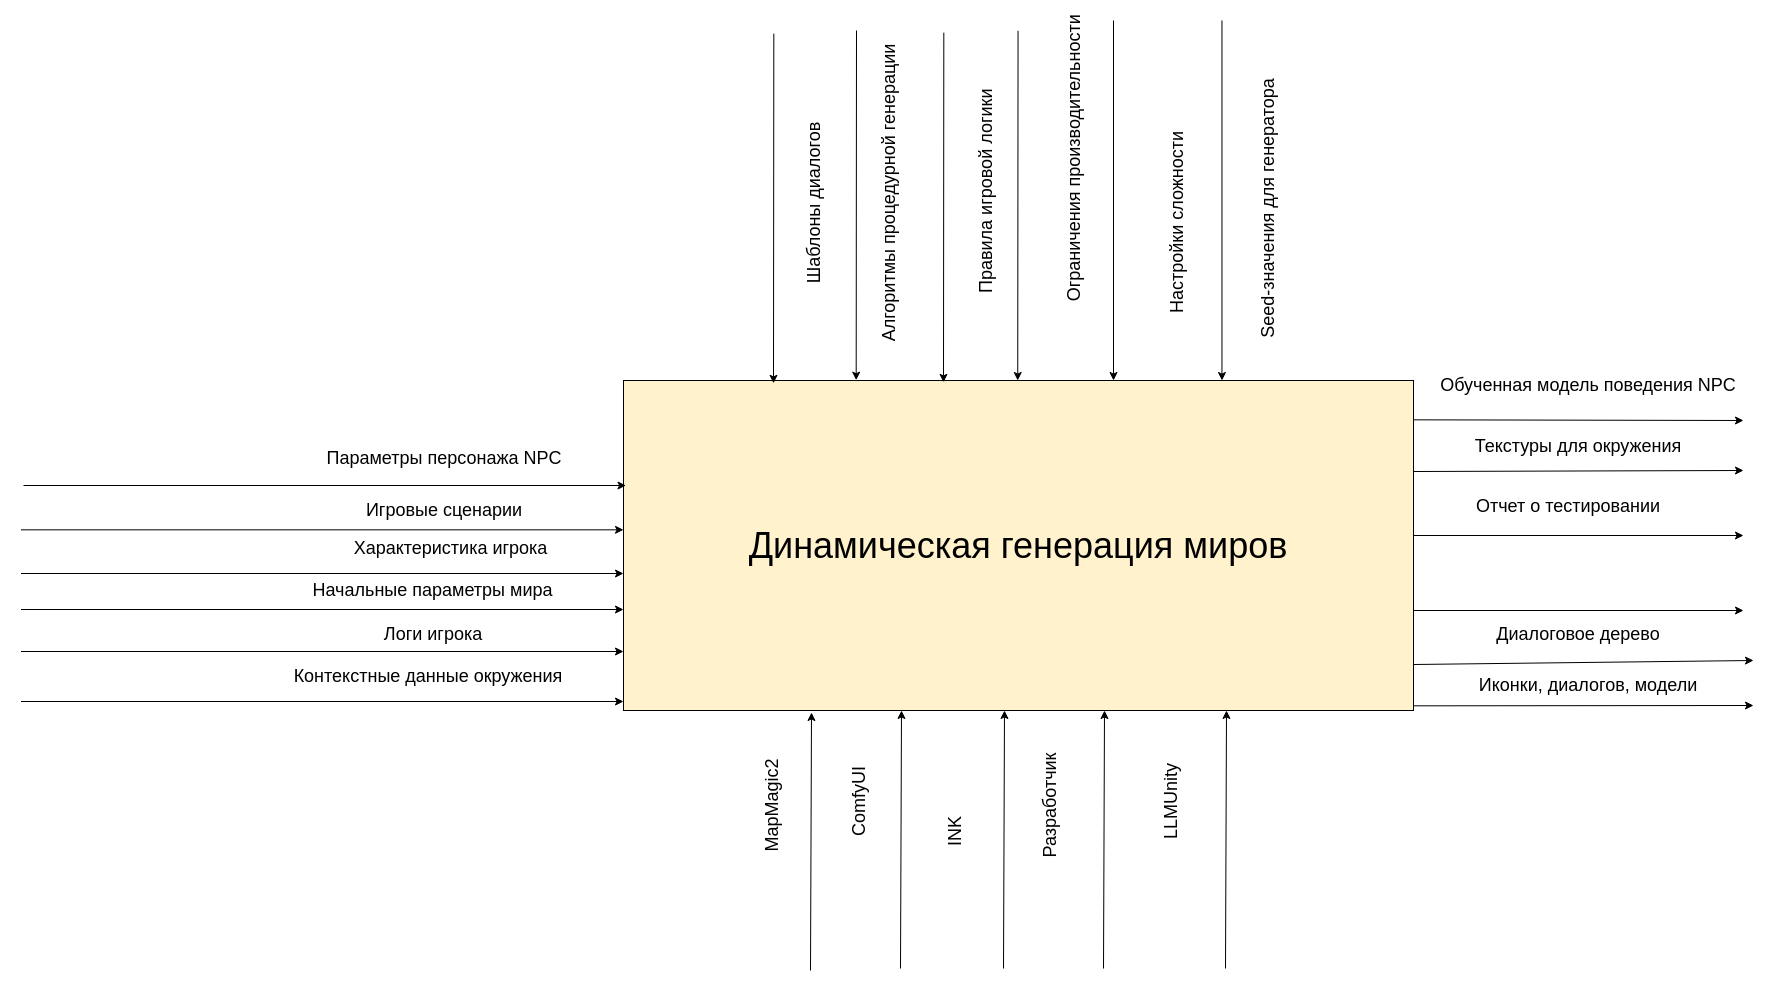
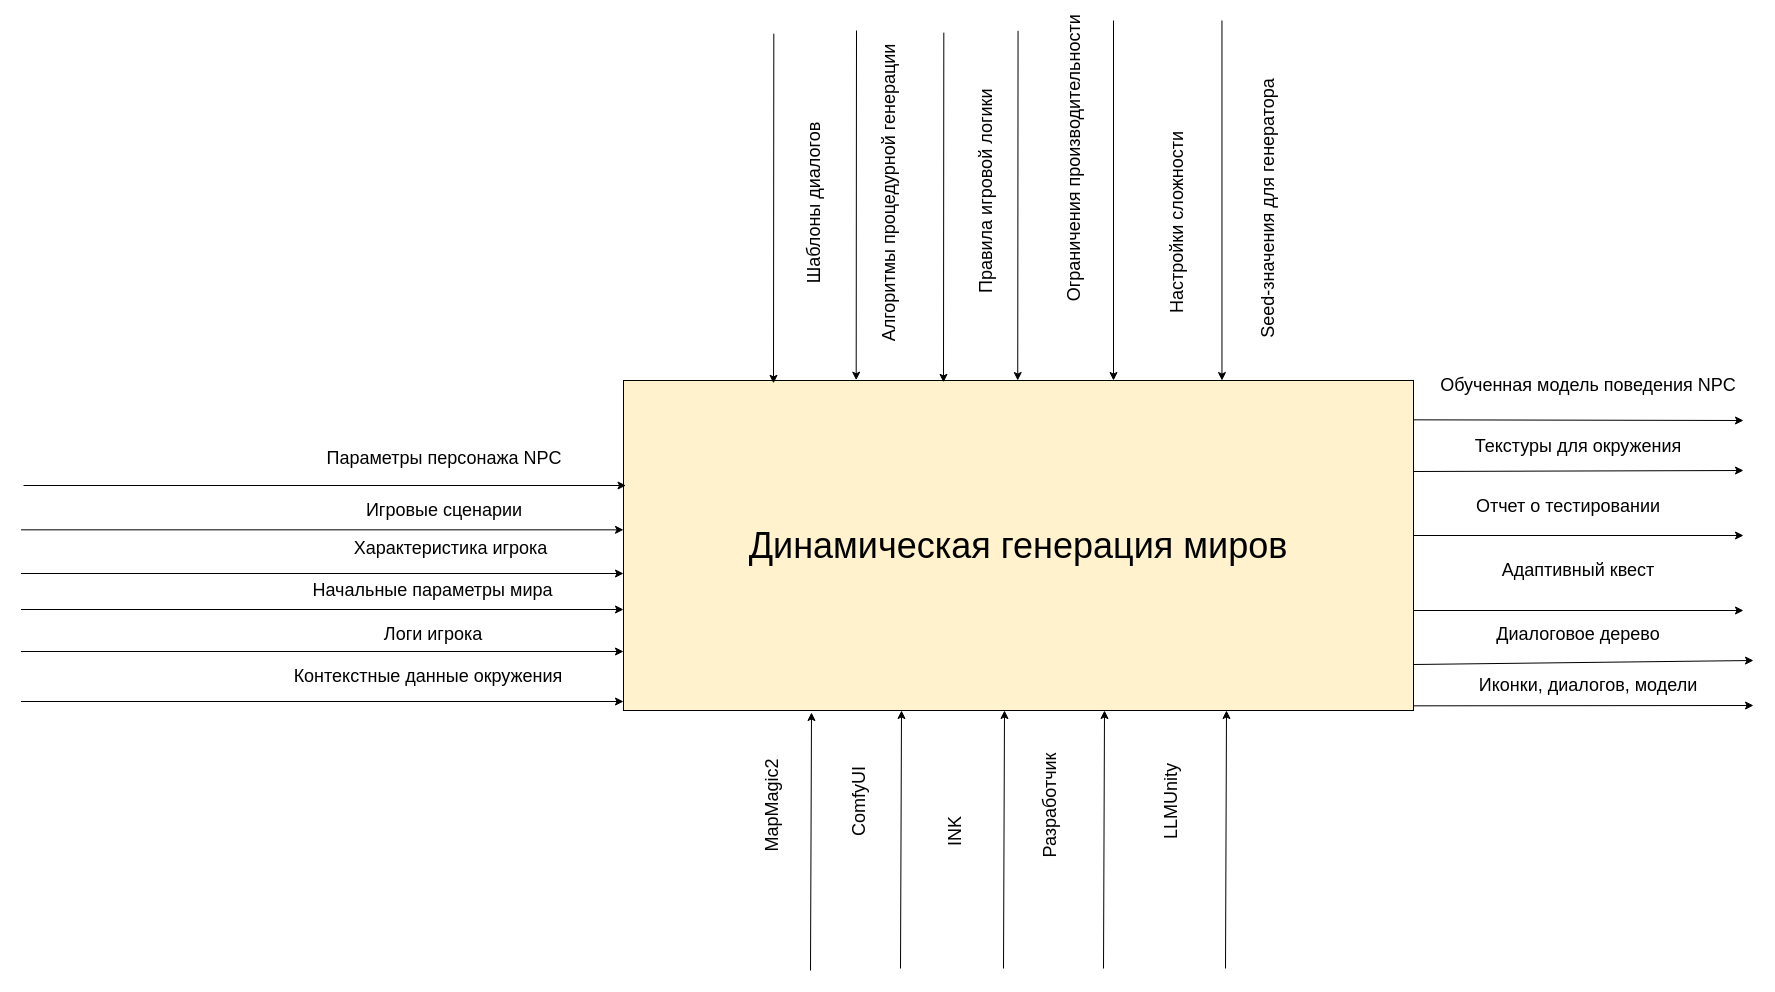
  <mxCell id="0" />
  <mxCell id="1" parent="0" />
  <mxCell id="2" value="&lt;font style=&quot;font-size: 36px;&quot;&gt;Динамическая генерация миров&lt;/font&gt;" style="rounded=0;whiteSpace=wrap;html=1;fillColor=#fff2cc;" parent="1" vertex="1"><mxGeometry x="623" y="380" width="790" height="330" as="geometry" /></mxCell>
  <mxCell id="3" value="&lt;font style=&quot;font-size: 18px;&quot;&gt;Ограничения производительности&lt;/font&gt;" style="text;html=1;align=center;verticalAlign=middle;whiteSpace=wrap;rounded=0;rotation=-90;" parent="1" vertex="1"><mxGeometry x="917.25" y="142.75" width="313.5" height="30" as="geometry" /></mxCell>
  <mxCell id="4" value="&lt;font style=&quot;font-size: 18px;&quot;&gt;Настройки сложности&lt;/font&gt;" style="text;html=1;align=center;verticalAlign=middle;whiteSpace=wrap;rounded=0;rotation=-90;" parent="1" vertex="1"><mxGeometry x="1036.5" y="207.5" width="279" height="30" as="geometry" /></mxCell>
  <mxCell id="5" value="" style="endArrow=classic;html=1;rounded=0;entryX=0.192;entryY=-0.001;entryDx=0;entryDy=0;entryPerimeter=0;" parent="1" edge="1"><mxGeometry width="50" height="50" relative="1" as="geometry"><mxPoint x="856" y="30" as="sourcePoint" /><mxPoint x="855.68" y="379.67" as="targetPoint" /></mxGeometry></mxCell>
  <mxCell id="6" value="&lt;font style=&quot;font-size: 18px;&quot;&gt;Шаблоны диалогов&lt;/font&gt;" style="text;html=1;align=center;verticalAlign=middle;whiteSpace=wrap;rounded=0;rotation=-90;" parent="1" vertex="1"><mxGeometry x="723" y="177.5" width="180" height="50" as="geometry" /></mxCell>
  <mxCell id="7" value="&lt;font style=&quot;font-size: 18px;&quot;&gt;Игровые сценарии&lt;/font&gt;" style="text;html=1;align=center;verticalAlign=middle;whiteSpace=wrap;rounded=0;" parent="1" vertex="1"><mxGeometry x="353.5" y="485" width="180" height="50" as="geometry" /></mxCell>
  <mxCell id="8" value="&lt;font style=&quot;font-size: 18px;&quot;&gt;Алгоритмы процедурной генерации&lt;/font&gt;" style="text;html=1;align=center;verticalAlign=middle;whiteSpace=wrap;rounded=0;rotation=-90;" parent="1" vertex="1"><mxGeometry x="736" y="177.5" width="305" height="30" as="geometry" /></mxCell>
  <mxCell id="9" value="&lt;font style=&quot;font-size: 18px;&quot;&gt;Правила игровой логики&lt;/font&gt;" style="text;html=1;align=center;verticalAlign=middle;whiteSpace=wrap;rounded=0;rotation=-90;" parent="1" vertex="1"><mxGeometry x="868.25" y="175.75" width="235.5" height="30" as="geometry" /></mxCell>
  <mxCell id="10" value="&lt;font style=&quot;font-size: 18px;&quot;&gt;Seed-значения для генератора&lt;/font&gt;" style="text;whiteSpace=wrap;html=1;align=center;rotation=-90;" parent="1" vertex="1"><mxGeometry x="1131" y="183" width="290" height="50" as="geometry" /></mxCell>
  <mxCell id="11" value="&lt;font style=&quot;font-size: 18px;&quot;&gt;Характеристика игрока&lt;/font&gt;" style="text;html=1;align=center;verticalAlign=middle;whiteSpace=wrap;rounded=0;" parent="1" vertex="1"><mxGeometry x="330" y="523" width="241" height="50" as="geometry" /></mxCell>
  <mxCell id="12" value="&lt;font style=&quot;font-size: 18px;&quot;&gt;Начальные параметры мира&lt;/font&gt;" style="text;html=1;align=center;verticalAlign=middle;whiteSpace=wrap;rounded=0;" parent="1" vertex="1"><mxGeometry x="282" y="565" width="301" height="50" as="geometry" /></mxCell>
  <mxCell id="13" value="&lt;span style=&quot;font-size: 18px;&quot;&gt;Логи игрока&lt;/span&gt;" style="text;html=1;align=center;verticalAlign=middle;whiteSpace=wrap;rounded=0;" parent="1" vertex="1"><mxGeometry x="343" y="609" width="180" height="50" as="geometry" /></mxCell>
  <mxCell id="14" value="&lt;span style=&quot;font-size: 18px;&quot;&gt;Контекстные данные окружения&lt;/span&gt;" style="text;html=1;align=center;verticalAlign=middle;whiteSpace=wrap;rounded=0;" parent="1" vertex="1"><mxGeometry x="273" y="651" width="310" height="50" as="geometry" /></mxCell>
  <mxCell id="15" value="" style="endArrow=classic;html=1;rounded=0;" parent="1" edge="1"><mxGeometry width="50" height="50" relative="1" as="geometry"><mxPoint x="1413" y="419.33" as="sourcePoint" /><mxPoint x="1743" y="420" as="targetPoint" /></mxGeometry></mxCell>
  <mxCell id="16" value="" style="endArrow=classic;html=1;rounded=0;" parent="1" edge="1"><mxGeometry width="50" height="50" relative="1" as="geometry"><mxPoint x="1413" y="471" as="sourcePoint" /><mxPoint x="1743" y="470" as="targetPoint" /></mxGeometry></mxCell>
  <mxCell id="17" value="" style="endArrow=classic;html=1;rounded=0;" parent="1" edge="1"><mxGeometry width="50" height="50" relative="1" as="geometry"><mxPoint x="1413" y="535" as="sourcePoint" /><mxPoint x="1743" y="535" as="targetPoint" /></mxGeometry></mxCell>
  <mxCell id="18" value="" style="endArrow=classic;html=1;rounded=0;" parent="1" edge="1"><mxGeometry width="50" height="50" relative="1" as="geometry"><mxPoint x="1413" y="610" as="sourcePoint" /><mxPoint x="1743" y="610" as="targetPoint" /></mxGeometry></mxCell>
  <mxCell id="19" value="" style="endArrow=classic;html=1;rounded=0;" parent="1" edge="1"><mxGeometry width="50" height="50" relative="1" as="geometry"><mxPoint x="1413" y="664" as="sourcePoint" /><mxPoint x="1753" y="660" as="targetPoint" /></mxGeometry></mxCell>
  <mxCell id="20" value="" style="endArrow=classic;html=1;rounded=0;" parent="1" edge="1"><mxGeometry width="50" height="50" relative="1" as="geometry"><mxPoint x="1413" y="705.33" as="sourcePoint" /><mxPoint x="1753" y="705" as="targetPoint" /></mxGeometry></mxCell>
  <mxCell id="21" value="&lt;span style=&quot;font-size: 18px;&quot;&gt;Обученная модель поведения NPC&lt;/span&gt;" style="text;html=1;align=center;verticalAlign=middle;whiteSpace=wrap;rounded=0;" parent="1" vertex="1"><mxGeometry x="1433" y="360" width="310" height="50" as="geometry" /></mxCell>
  <mxCell id="22" value="&lt;span style=&quot;font-size: 18px;&quot;&gt;Текстуры для окружения&lt;/span&gt;" style="text;html=1;align=center;verticalAlign=middle;whiteSpace=wrap;rounded=0;" parent="1" vertex="1"><mxGeometry x="1443" y="421" width="270" height="50" as="geometry" /></mxCell>
  <mxCell id="23" value="&lt;span style=&quot;font-size: 18px;&quot;&gt;Отчет о тестировании&lt;/span&gt;" style="text;html=1;align=center;verticalAlign=middle;whiteSpace=wrap;rounded=0;" parent="1" vertex="1"><mxGeometry x="1443" y="481" width="250" height="50" as="geometry" /></mxCell>
+ <mxCell id="24" value="&lt;span style=&quot;font-size: 18px;&quot;&gt;Адаптивный квест&lt;/span&gt;" style="text;html=1;align=center;verticalAlign=middle;whiteSpace=wrap;rounded=0;" parent="1" vertex="1"><mxGeometry x="1488" y="545" width="180" height="50" as="geometry" /></mxCell>
  <mxCell id="25" value="&lt;span style=&quot;font-size: 18px;&quot;&gt;Диалоговое дерево&lt;/span&gt;" style="text;html=1;align=center;verticalAlign=middle;whiteSpace=wrap;rounded=0;" parent="1" vertex="1"><mxGeometry x="1448" y="609" width="260" height="50" as="geometry" /></mxCell>
  <mxCell id="26" value="&lt;span style=&quot;font-size: 18px;&quot;&gt;Иконки, диалогов, модели&lt;/span&gt;" style="text;html=1;align=center;verticalAlign=middle;whiteSpace=wrap;rounded=0;" parent="1" vertex="1"><mxGeometry x="1443" y="660" width="290" height="50" as="geometry" /></mxCell>
  <mxCell id="27" value="&lt;div style=&quot;text-align: left;&quot;&gt;&lt;span style=&quot;font-size: 18px;&quot;&gt;MapMagic2&lt;/span&gt;&lt;/div&gt;" style="text;html=1;align=center;verticalAlign=middle;whiteSpace=wrap;rounded=0;rotation=-90;" parent="1" vertex="1"><mxGeometry x="732" y="790" width="80" height="30" as="geometry" /></mxCell>
  <mxCell id="28" value="&lt;div style=&quot;text-align: left;&quot;&gt;&lt;span style=&quot;font-size: 18px;&quot;&gt;ComfyUI&lt;/span&gt;&lt;/div&gt;" style="text;html=1;align=center;verticalAlign=middle;whiteSpace=wrap;rounded=0;rotation=-90;" parent="1" vertex="1"><mxGeometry x="783" y="786" width="152" height="30" as="geometry" /></mxCell>
  <mxCell id="29" value="&lt;div style=&quot;text-align: left;&quot;&gt;&lt;span style=&quot;font-size: 18px;&quot;&gt;INK&lt;/span&gt;&lt;/div&gt;" style="text;html=1;align=center;verticalAlign=middle;whiteSpace=wrap;rounded=0;rotation=-90;" parent="1" vertex="1"><mxGeometry x="814" y="816" width="282" height="30" as="geometry" /></mxCell>
  <mxCell id="30" value="&lt;div style=&quot;text-align: left;&quot;&gt;&lt;span style=&quot;font-size: 18px;&quot;&gt;Разработчик&lt;/span&gt;&lt;/div&gt;" style="text;html=1;align=center;verticalAlign=middle;whiteSpace=wrap;rounded=0;rotation=-90;" parent="1" vertex="1"><mxGeometry x="975" y="790" width="150" height="30" as="geometry" /></mxCell>
  <mxCell id="31" value="&lt;div style=&quot;text-align: left;&quot;&gt;&lt;span style=&quot;font-size: 18px;&quot;&gt;LLMUnity&lt;/span&gt;&lt;/div&gt;" style="text;html=1;align=center;verticalAlign=middle;whiteSpace=wrap;rounded=0;rotation=-90;" parent="1" vertex="1"><mxGeometry x="1096" y="786" width="150" height="30" as="geometry" /></mxCell>
  <mxCell id="32" value="" style="endArrow=classic;html=1;rounded=0;" parent="1" edge="1"><mxGeometry width="50" height="50" relative="1" as="geometry"><mxPoint x="810" y="970" as="sourcePoint" /><mxPoint x="811" y="712" as="targetPoint" /></mxGeometry></mxCell>
  <mxCell id="33" value="" style="endArrow=classic;html=1;rounded=0;entryX=0.192;entryY=-0.001;entryDx=0;entryDy=0;entryPerimeter=0;" parent="1" edge="1"><mxGeometry width="50" height="50" relative="1" as="geometry"><mxPoint x="1113" y="20" as="sourcePoint" /><mxPoint x="1113" y="380" as="targetPoint" /></mxGeometry></mxCell>
  <mxCell id="34" value="" style="endArrow=classic;html=1;rounded=0;" parent="1" edge="1"><mxGeometry width="50" height="50" relative="1" as="geometry"><mxPoint x="900" y="968" as="sourcePoint" /><mxPoint x="901" y="710" as="targetPoint" /></mxGeometry></mxCell>
  <mxCell id="35" value="" style="endArrow=classic;html=1;rounded=0;" parent="1" edge="1"><mxGeometry width="50" height="50" relative="1" as="geometry"><mxPoint x="1003" y="968" as="sourcePoint" /><mxPoint x="1004" y="710" as="targetPoint" /></mxGeometry></mxCell>
  <mxCell id="36" value="" style="endArrow=classic;html=1;rounded=0;" parent="1" edge="1"><mxGeometry width="50" height="50" relative="1" as="geometry"><mxPoint x="1103" y="968" as="sourcePoint" /><mxPoint x="1104" y="710" as="targetPoint" /></mxGeometry></mxCell>
  <mxCell id="37" value="" style="endArrow=classic;html=1;rounded=0;" parent="1" edge="1"><mxGeometry width="50" height="50" relative="1" as="geometry"><mxPoint x="1225" y="968" as="sourcePoint" /><mxPoint x="1226" y="710" as="targetPoint" /></mxGeometry></mxCell>
  <mxCell id="38" value="" style="endArrow=classic;html=1;rounded=0;" parent="1" edge="1"><mxGeometry width="50" height="50" relative="1" as="geometry"><mxPoint x="23" y="485" as="sourcePoint" /><mxPoint x="625.5" y="485" as="targetPoint" /></mxGeometry></mxCell>
  <mxCell id="39" value="&lt;div style=&quot;color: black; background-color: transparent;&quot;&gt;&lt;span style=&quot;font-size: 18px;&quot;&gt;Параметры персонажа NPC&lt;/span&gt;&lt;/div&gt;" style="text;whiteSpace=wrap;html=1;align=center;" parent="1" vertex="1"><mxGeometry x="208.5" y="441" width="470" height="40" as="geometry" /></mxCell>
  <mxCell id="40" value="" style="endArrow=classic;html=1;rounded=0;" parent="1" edge="1"><mxGeometry width="50" height="50" relative="1" as="geometry"><mxPoint x="20.5" y="529.33" as="sourcePoint" /><mxPoint x="623" y="529.33" as="targetPoint" /></mxGeometry></mxCell>
  <mxCell id="41" value="" style="endArrow=classic;html=1;rounded=0;" parent="1" edge="1"><mxGeometry width="50" height="50" relative="1" as="geometry"><mxPoint x="20.5" y="573" as="sourcePoint" /><mxPoint x="623" y="573" as="targetPoint" /></mxGeometry></mxCell>
  <mxCell id="42" value="" style="endArrow=classic;html=1;rounded=0;" parent="1" edge="1"><mxGeometry width="50" height="50" relative="1" as="geometry"><mxPoint x="20.5" y="609" as="sourcePoint" /><mxPoint x="623" y="609" as="targetPoint" /></mxGeometry></mxCell>
  <mxCell id="43" value="" style="endArrow=classic;html=1;rounded=0;" parent="1" edge="1"><mxGeometry width="50" height="50" relative="1" as="geometry"><mxPoint x="20.5" y="651" as="sourcePoint" /><mxPoint x="623" y="651" as="targetPoint" /></mxGeometry></mxCell>
  <mxCell id="44" value="" style="endArrow=classic;html=1;rounded=0;" parent="1" edge="1"><mxGeometry width="50" height="50" relative="1" as="geometry"><mxPoint x="20.5" y="701" as="sourcePoint" /><mxPoint x="623" y="701" as="targetPoint" /></mxGeometry></mxCell>
  <mxCell id="45" value="" style="endArrow=classic;html=1;rounded=0;entryX=0.192;entryY=-0.001;entryDx=0;entryDy=0;entryPerimeter=0;" parent="1" edge="1"><mxGeometry width="50" height="50" relative="1" as="geometry"><mxPoint x="773.32" y="33.16" as="sourcePoint" /><mxPoint x="773" y="382.83" as="targetPoint" /></mxGeometry></mxCell>
  <mxCell id="46" value="" style="endArrow=classic;html=1;rounded=0;entryX=0.192;entryY=-0.001;entryDx=0;entryDy=0;entryPerimeter=0;" parent="1" edge="1"><mxGeometry width="50" height="50" relative="1" as="geometry"><mxPoint x="943.32" y="32.16" as="sourcePoint" /><mxPoint x="943" y="381.83" as="targetPoint" /></mxGeometry></mxCell>
  <mxCell id="47" value="" style="endArrow=classic;html=1;rounded=0;entryX=0.192;entryY=-0.001;entryDx=0;entryDy=0;entryPerimeter=0;" parent="1" edge="1"><mxGeometry width="50" height="50" relative="1" as="geometry"><mxPoint x="1017.55" y="30.33" as="sourcePoint" /><mxPoint x="1017.23" y="380" as="targetPoint" /></mxGeometry></mxCell>
  <mxCell id="48" value="" style="endArrow=classic;html=1;rounded=0;entryX=0.192;entryY=-0.001;entryDx=0;entryDy=0;entryPerimeter=0;" parent="1" edge="1"><mxGeometry width="50" height="50" relative="1" as="geometry"><mxPoint x="1221.46" y="20" as="sourcePoint" /><mxPoint x="1221.46" y="380" as="targetPoint" /></mxGeometry></mxCell>
